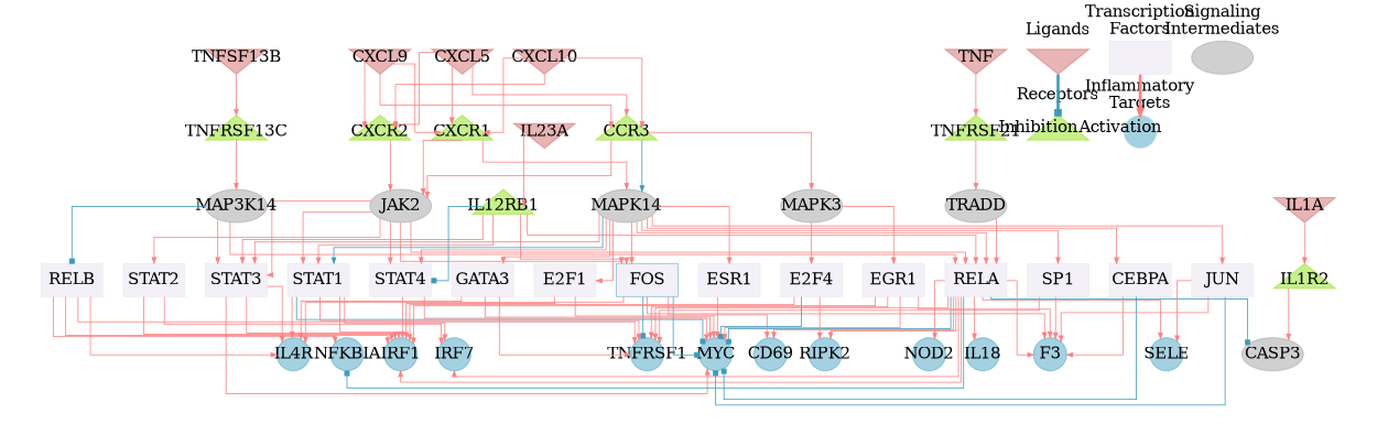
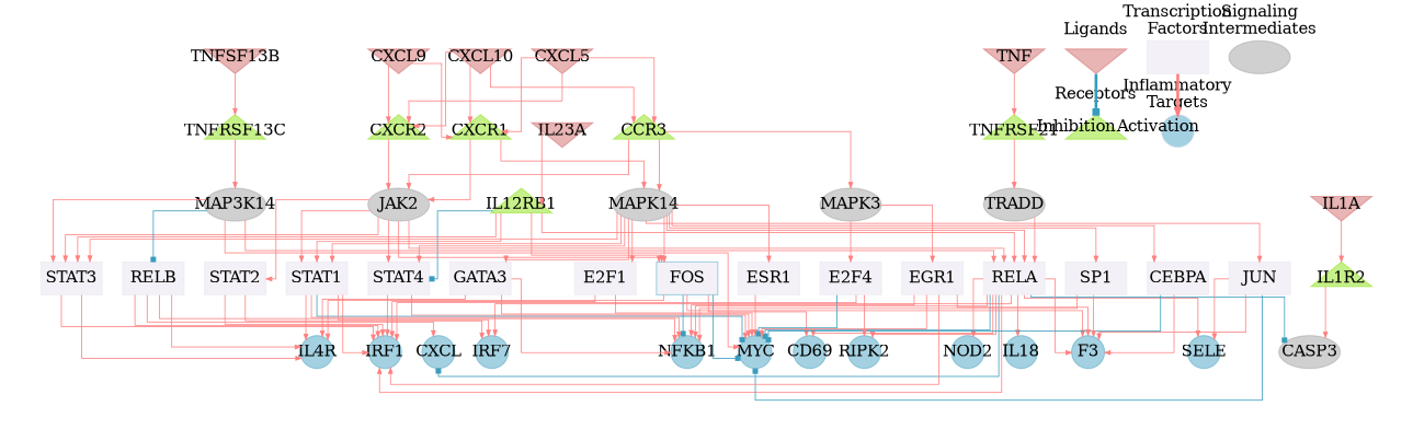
  digraph {
    splines=ortho
    node [color="#e6e0ee75" fillcolor="#e6e0ee75" fixedsize=true shape=box style=filled]
    edge [arrowhead=normal arrowsize=0.5 color="#ff7f7f" penwidth=0.75]
    IL23A [color="#CD5C5C75" fillcolor="#CD5C5C75" height=0.4 shape=invtriangle]
    IL12RB1 [color="#84DE0275" fillcolor="#84DE0275" height=0.4 shape=triangle]
    STAT3 [height=0.4]
    RELA [height=0.4]
    STAT4 [height=0.4]
    FOS [color="#399cbd75" height=0.4]
    STAT1 [height=0.4]
    IRF1 [color="#399cbd75" fillcolor="#399cbd75" height=0.4 shape=circle]
    IL4R [color="#399cbd75" fillcolor="#399cbd75" height=0.4 shape=circle]
    MYC [color="#399cbd75" fillcolor="#399cbd75" height=0.4 shape=circle]
    CASP3 [color="#99999975" fillcolor="#99999975" height=0.4 shape=ellipse]
-   NFKB1 [color="#399cbd75" fillcolor="#399cbd75" height=0.4 shape=circle label=TNFRSF1]
-   NFKBIA [color="#399cbd75" fillcolor="#399cbd75" height=0.4 shape=circle]
+   NFKB1 [color="#399cbd75" fillcolor="#399cbd75" height=0.4 shape=circle]
+   NFKBIA [color="#399cbd75" fillcolor="#399cbd75" height=0.4 shape=circle label=CXCL]
    F3 [color="#399cbd75" fillcolor="#399cbd75" height=0.4 shape=circle]
    RIPK2 [color="#399cbd75" fillcolor="#399cbd75" height=0.4 shape=circle]
    CD69 [color="#399cbd75" fillcolor="#399cbd75" height=0.4 shape=circle]
    SELE [color="#399cbd75" fillcolor="#399cbd75" height=0.4 shape=circle]
    IL18 [color="#399cbd75" fillcolor="#399cbd75" height=0.4 shape=circle]
    IRF7 [color="#399cbd75" fillcolor="#399cbd75" height=0.4 shape=circle]
    NOD2 [color="#399cbd75" fillcolor="#399cbd75" height=0.4 shape=circle]
    CXCL5 [color="#CD5C5C75" fillcolor="#CD5C5C75" height=0.4 shape=invtriangle]
    CXCR2 [color="#84DE0275" fillcolor="#84DE0275" height=0.4 shape=triangle]
    CXCR1 [color="#84DE0275" fillcolor="#84DE0275" height=0.4 shape=triangle]
    CCR3 [color="#84DE0275" fillcolor="#84DE0275" height=0.4 shape=triangle]
    JAK2 [color="#99999975" fillcolor="#99999975" height=0.4 shape=ellipse]
    MAPK14 [color="#99999975" fillcolor="#99999975" height=0.4 shape=ellipse]
    MAPK3 [color="#99999975" fillcolor="#99999975" height=0.4 shape=ellipse]
    STAT2 [height=0.4]
    TNF [color="#CD5C5C75" fillcolor="#CD5C5C75" height=0.4 shape=invtriangle]
    TNFRSF21 [color="#84DE0275" fillcolor="#84DE0275" height=0.4 shape=triangle]
    TRADD [color="#99999975" fillcolor="#99999975" height=0.4 shape=ellipse]
    TNFSF13B [color="#CD5C5C75" fillcolor="#CD5C5C75" height=0.4 shape=invtriangle]
    TNFRSF13C [color="#84DE0275" fillcolor="#84DE0275" height=0.4 shape=triangle]
    MAP3K14 [color="#99999975" fillcolor="#99999975" height=0.4 shape=ellipse]
    RELB [height=0.4]
    ESR1 [height=0.4]
    GATA3 [height=0.4]
    E2F1 [height=0.4]
    CEBPA [height=0.4]
    SP1 [height=0.4]
    JUN [height=0.4]
    CXCL10 [color="#CD5C5C75" fillcolor="#CD5C5C75" height=0.4 shape=invtriangle]
    E2F4 [height=0.4]
    EGR1 [height=0.4]
    CXCL9 [color="#CD5C5C75" fillcolor="#CD5C5C75" height=0.4 shape=invtriangle]
    IL1A [color="#CD5C5C75" fillcolor="#CD5C5C75" height=0.4 shape=invtriangle]
    IL1R2 [color="#84DE0275" fillcolor="#84DE0275" height=0.4 shape=triangle]
    n48 [color="#CD5C5C75" fillcolor="#CD5C5C75" height=0.4 label="Ligands\n\n\n\n" shape=invtriangle]
    n49 [color="#84DE0275" fillcolor="#84DE0275" height=0.4 label="Receptors\n\n\n\n\n" shape=triangle]
    n50 [height=0.4 label="Transcription\nFactors\n\n\n\n\n"]
    n51 [fillcolor="#399cbd75" height=0.4 label="Inflammatory\nTargets\n\n\n\n\n" shape=circle]
    n52 [color="#99999975" fillcolor="#99999975" height=0.4 label="Signaling\nIntermediates\n\n\n\n\n" shape=ellipse]
    IL23A -> IL12RB1
    IL12RB1 -> STAT3
    IL12RB1 -> RELA
    IL12RB1 -> STAT4 [arrowhead=box color="#399cbd"]
    IL12RB1 -> FOS
    IL12RB1 -> STAT1
    STAT3 -> IRF1
    STAT3 -> IL4R
-   STAT3 -> MYC
+   MAP3K14 -> MYC
    RELA -> IRF1
    RELA -> MYC [arrowhead=box color="#399cbd"]
    RELA -> CASP3 [arrowhead=box color="#399cbd"]
    RELA -> NFKB1
    RELA -> NFKBIA [arrowhead=box color="#399cbd"]
    RELA -> F3
    RELA -> RIPK2
    RELA -> CD69
    RELA -> SELE
    RELA -> IL18
    RELA -> IRF7
    RELA -> NOD2
    STAT4 -> IRF1
    STAT4 -> MYC
    FOS -> IL4R
    FOS -> MYC [arrowhead=box color="#399cbd"]
    FOS -> NFKB1 [arrowhead=box color="#399cbd"]
    FOS -> F3
    FOS -> CD69
    STAT1 -> IRF1
    STAT1 -> IL4R
    STAT1 -> MYC [arrowhead=box color="#399cbd"]
    STAT1 -> NFKB1
    STAT1 -> IRF7
    CXCL5 -> CXCR2
    CXCL5 -> CXCR1
    CXCL5 -> CCR3
    CXCR2 -> JAK2
    CXCR1 -> JAK2
    CXCR1 -> MAPK14
    CCR3 -> JAK2
-   CCR3 -> MAPK14 [color="#399cbd"]
+   CCR3 -> MAPK14
    CCR3 -> MAPK3
    JAK2 -> STAT3
    JAK2 -> RELA
    JAK2 -> STAT4
    JAK2 -> FOS
    JAK2 -> STAT1
    JAK2 -> STAT2
    MAPK14 -> STAT3
    MAPK14 -> RELA
    MAPK14 -> STAT4
    MAPK14 -> FOS
-   MAPK14 -> STAT1 [color="#399cbd"]
+   MAPK14 -> STAT1
    MAPK14 -> ESR1
    MAPK14 -> GATA3
    MAPK14 -> E2F1
    MAPK14 -> CEBPA
    MAPK14 -> SP1
    MAPK14 -> JUN
    MAPK3 -> E2F4
    MAPK3 -> EGR1
    STAT2 -> IRF1
    STAT2 -> IRF7
    TNF -> TNFRSF21
    TNFRSF21 -> TRADD
    TRADD -> RELA
    TNFSF13B -> TNFRSF13C
    TNFRSF13C -> MAP3K14
    MAP3K14 -> STAT3
    MAP3K14 -> RELA
    MAP3K14 -> RELB [arrowhead=box color="#399cbd"]
    RELB -> IRF1
    RELB -> IL4R
    RELB -> NFKB1
    RELB -> NFKBIA
    ESR1 -> MYC
    GATA3 -> IL4R
    GATA3 -> MYC
    GATA3 -> NFKB1
    E2F1 -> IRF1
    E2F1 -> MYC
    CEBPA -> MYC [arrowhead=box color="#399cbd"]
    CEBPA -> F3
    SP1 -> NFKB1
    SP1 -> F3
    JUN -> MYC [arrowhead=box color="#399cbd"]
    JUN -> F3
    JUN -> SELE
    CXCL10 -> CXCR2
    CXCL10 -> CXCR1
    CXCL10 -> CCR3
    E2F4 -> IRF1
    E2F4 -> MYC [arrowhead=box color="#399cbd"]
    E2F4 -> RIPK2
    EGR1 -> IRF1
    EGR1 -> MYC
    EGR1 -> NFKB1
    EGR1 -> F3
    CXCL9 -> CXCR2
    CXCL9 -> CXCR1
-   CXCL9 -> CCR3
    IL1A -> IL1R2
    IL1R2 -> CASP3
    n48 -> n49 [arrowhead=box color="#399cbd" labelangle=-20 labeldistance=5 penwidth=2.5 taillabel=Inhibition]
    n50 -> n51 [labelangle=-20 labeldistance=5 penwidth=2.5 taillabel=Activation]
  }
